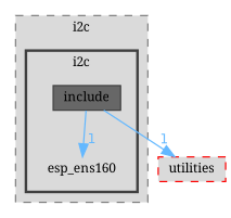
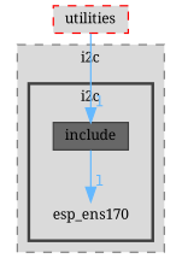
  digraph {
    compound=true
    fontname="Noto Serif"
    node [fontname="Noto Serif" fontsize=10 shape=box]
    edge [color=steelblue1 fontcolor=steelblue1 fontname="Noto Serif" fontsize=10 headlabel=1 labeldistance=1.5 labelfontname=Helvetica labelfontsize=10]
-   n1 [height=0.2 label=esp_ens160 shape=plaintext width=0.4]
+   n1 [height=0.2 label=esp_ens170 shape=plaintext width=0.4]
    n2 [color=grey25 fillcolor="#676767" height=0.2 label=include style=filled width=0.4]
    n3 [color=red fillcolor="#dadada" height=0.2 label=utilities style="filled,dashed" width=0.4]
    subgraph cluster_1 {
      bgcolor="#dadada"
      fontsize=10
      label=i2c
      pencolor=grey50
      style="filled,dashed"
      subgraph cluster_2 {
        bgcolor="#dadada"
        fontsize=10
        label=i2c
        pencolor=grey25
        style="filled,bold"
        n1
        n2
      }
    }
    n2 -> n1
-   n2 -> n3
+   n3 -> n2
  }
